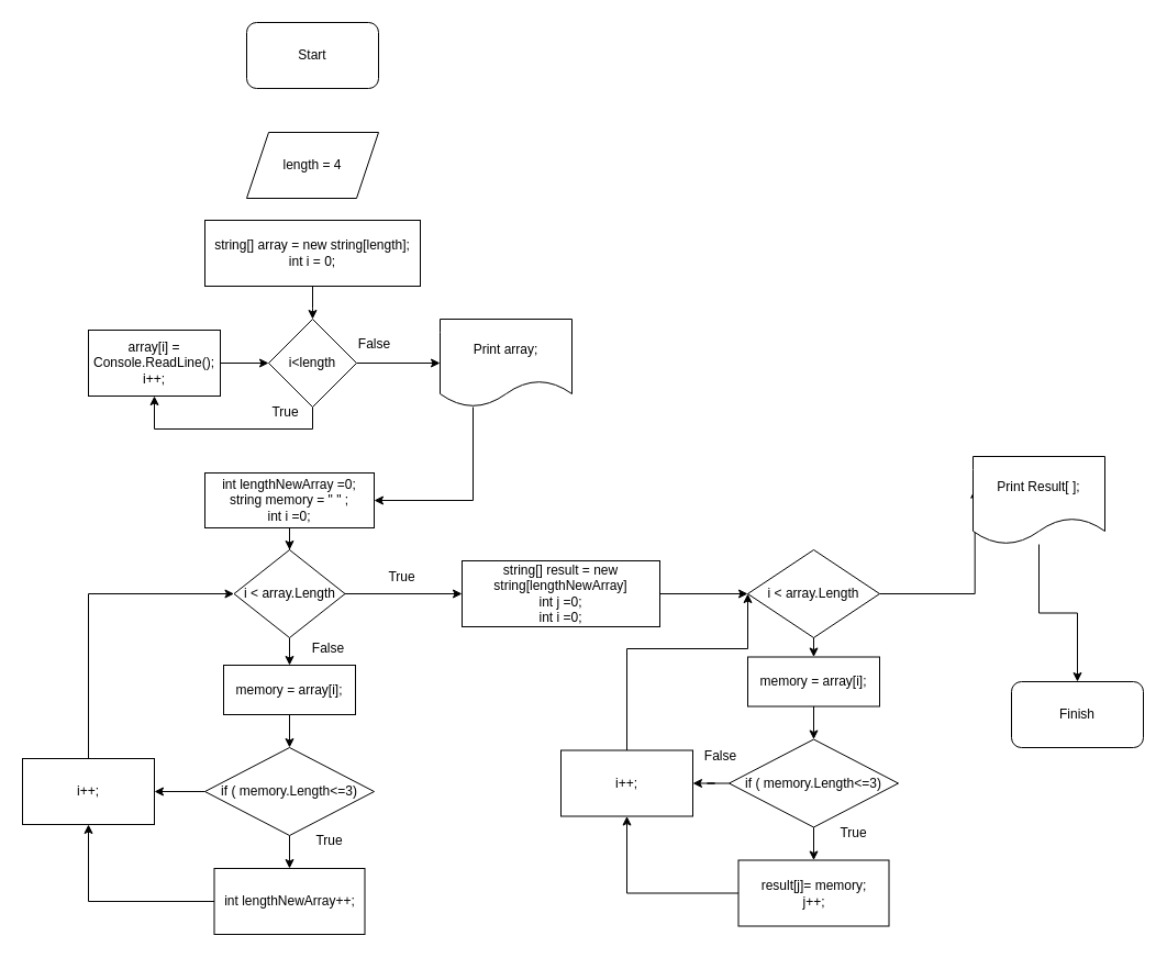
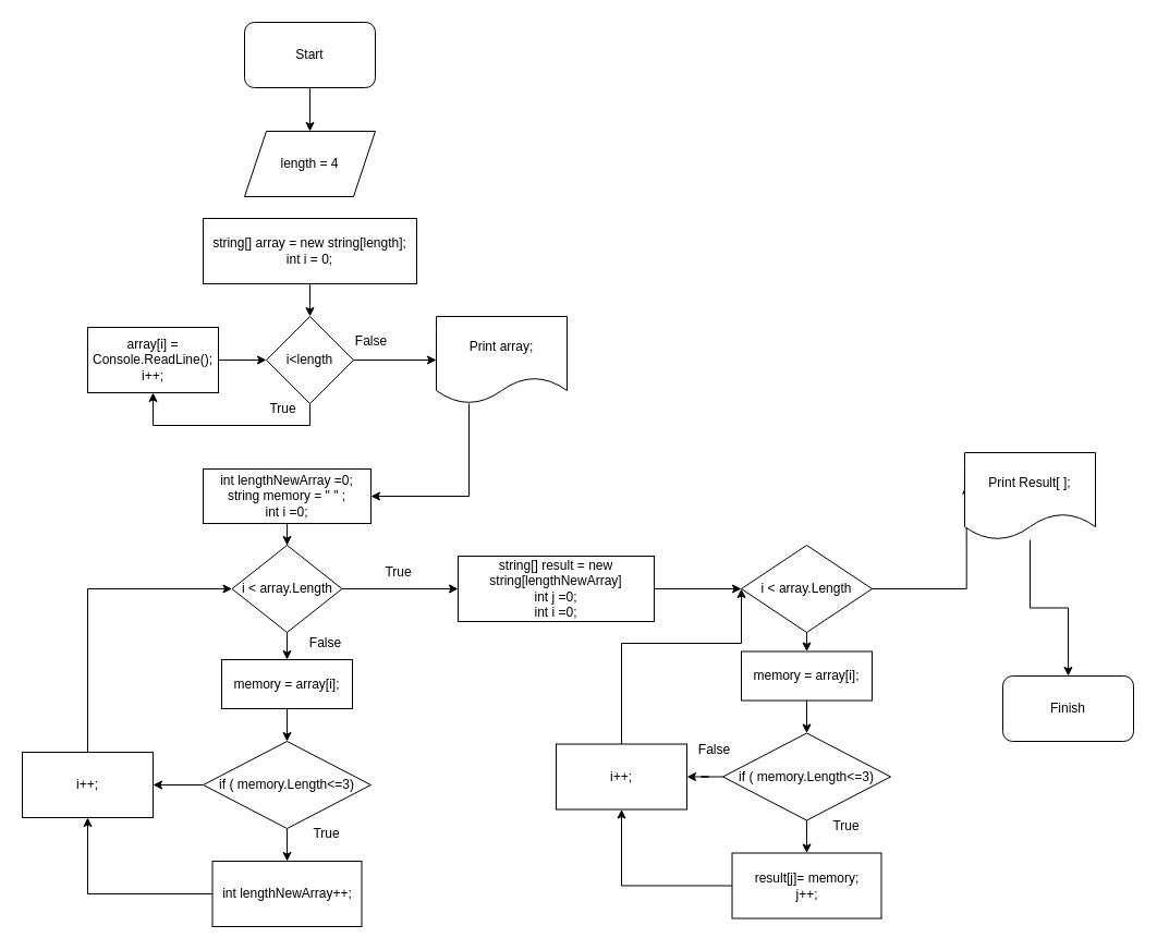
  <mxCell id="0" />
  <mxCell id="1" parent="0" />
+ <mxCell id="2" value="" style="edgeStyle=orthogonalEdgeStyle;rounded=0;orthogonalLoop=1;jettySize=auto;html=1;" edge="1" parent="1" source="3" target="4"><mxGeometry relative="1" as="geometry" /></mxCell>
  <mxCell id="3" value="Start" style="rounded=1;whiteSpace=wrap;html=1;" vertex="1" parent="1"><mxGeometry x="224" width="120" height="60" as="geometry" y="20" /></mxCell>
  <mxCell id="4" value="length = 4&lt;br&gt;" style="shape=parallelogram;perimeter=parallelogramPerimeter;whiteSpace=wrap;html=1;fixedSize=1;" vertex="1" parent="1"><mxGeometry x="224" y="120" width="120" height="60" as="geometry" /></mxCell>
  <mxCell id="5" value="" style="edgeStyle=orthogonalEdgeStyle;rounded=0;orthogonalLoop=1;jettySize=auto;html=1;" edge="1" parent="1" source="6"><mxGeometry relative="1" as="geometry"><mxPoint x="284" y="290" as="targetPoint" /></mxGeometry></mxCell>
  <mxCell id="6" value="string[] array = new string[length];&lt;br&gt;int i = 0;" style="rounded=0;whiteSpace=wrap;html=1;" vertex="1" parent="1"><mxGeometry x="186" y="200" width="196" height="60" as="geometry" /></mxCell>
  <mxCell id="7" style="edgeStyle=orthogonalEdgeStyle;rounded=0;orthogonalLoop=1;jettySize=auto;html=1;entryX=0.5;entryY=1;entryDx=0;entryDy=0;" edge="1" parent="1" source="9" target="11"><mxGeometry relative="1" as="geometry"><Array as="points"><mxPoint x="284" y="390" /><mxPoint x="140" y="390" /></Array></mxGeometry></mxCell>
  <mxCell id="8" value="" style="edgeStyle=orthogonalEdgeStyle;rounded=0;orthogonalLoop=1;jettySize=auto;html=1;" edge="1" parent="1" source="9" target="15"><mxGeometry relative="1" as="geometry" /></mxCell>
  <mxCell id="9" value="i&amp;lt;length" style="rhombus;whiteSpace=wrap;html=1;" vertex="1" parent="1"><mxGeometry x="244" y="290" width="80" height="80" as="geometry" /></mxCell>
  <mxCell id="10" value="" style="edgeStyle=orthogonalEdgeStyle;rounded=0;orthogonalLoop=1;jettySize=auto;html=1;" edge="1" parent="1" source="11" target="9"><mxGeometry relative="1" as="geometry" /></mxCell>
  <mxCell id="11" value="array[i] = Console.ReadLine();&lt;br&gt;i++;" style="rounded=0;whiteSpace=wrap;html=1;" vertex="1" parent="1"><mxGeometry x="80" y="300" width="120" height="60" as="geometry" /></mxCell>
  <mxCell id="12" value="True" style="text;html=1;align=center;verticalAlign=middle;resizable=0;points=[];autosize=1;strokeColor=none;fillColor=none;" vertex="1" parent="1"><mxGeometry x="234" y="360" width="50" height="30" as="geometry" /></mxCell>
  <mxCell id="13" value="False" style="text;html=1;align=center;verticalAlign=middle;resizable=0;points=[];autosize=1;strokeColor=none;fillColor=none;" vertex="1" parent="1"><mxGeometry x="315" y="298" width="50" height="30" as="geometry" /></mxCell>
  <mxCell id="14" style="edgeStyle=orthogonalEdgeStyle;rounded=0;orthogonalLoop=1;jettySize=auto;html=1;entryX=1;entryY=0.5;entryDx=0;entryDy=0;" edge="1" parent="1" source="15" target="17"><mxGeometry relative="1" as="geometry"><Array as="points"><mxPoint x="430" y="455" /></Array></mxGeometry></mxCell>
  <mxCell id="15" value="Print array;" style="shape=document;whiteSpace=wrap;html=1;boundedLbl=1;" vertex="1" parent="1"><mxGeometry x="400" y="290" width="120" height="80" as="geometry" /></mxCell>
  <mxCell id="16" value="" style="edgeStyle=orthogonalEdgeStyle;rounded=0;orthogonalLoop=1;jettySize=auto;html=1;" edge="1" parent="1" source="17" target="20"><mxGeometry relative="1" as="geometry" /></mxCell>
  <mxCell id="17" value="int lengthNewArray =0;&lt;br&gt;string memory = &quot; &quot; ;&lt;br&gt;int i =0;" style="rounded=0;whiteSpace=wrap;html=1;" vertex="1" parent="1"><mxGeometry x="186" y="430" width="154" height="50" as="geometry" /></mxCell>
  <mxCell id="18" value="" style="edgeStyle=orthogonalEdgeStyle;rounded=0;orthogonalLoop=1;jettySize=auto;html=1;" edge="1" parent="1" source="20" target="22"><mxGeometry relative="1" as="geometry" /></mxCell>
  <mxCell id="19" value="" style="edgeStyle=orthogonalEdgeStyle;rounded=0;orthogonalLoop=1;jettySize=auto;html=1;entryX=0;entryY=0.5;entryDx=0;entryDy=0;" edge="1" parent="1" source="20" target="35"><mxGeometry relative="1" as="geometry" /></mxCell>
  <mxCell id="20" value="i &amp;lt; array.Length" style="rhombus;whiteSpace=wrap;html=1;" vertex="1" parent="1"><mxGeometry x="212.5" y="500" width="101" height="80" as="geometry" /></mxCell>
  <mxCell id="21" value="" style="edgeStyle=orthogonalEdgeStyle;rounded=0;orthogonalLoop=1;jettySize=auto;html=1;" edge="1" parent="1" source="22" target="26"><mxGeometry relative="1" as="geometry" /></mxCell>
  <mxCell id="22" value="memory = array[i];&lt;br&gt;" style="rounded=0;whiteSpace=wrap;html=1;" vertex="1" parent="1"><mxGeometry x="203" y="605" width="120" height="45" as="geometry" /></mxCell>
  <mxCell id="23" value="True" style="text;html=1;align=center;verticalAlign=middle;resizable=0;points=[];autosize=1;strokeColor=none;fillColor=none;" vertex="1" parent="1"><mxGeometry x="274" y="750" width="50" height="30" as="geometry" /></mxCell>
  <mxCell id="24" value="False" style="text;html=1;align=center;verticalAlign=middle;resizable=0;points=[];autosize=1;strokeColor=none;fillColor=none;" vertex="1" parent="1"><mxGeometry x="630" y="672.5" width="50" height="30" as="geometry" /></mxCell>
  <mxCell id="25" value="" style="edgeStyle=orthogonalEdgeStyle;rounded=0;orthogonalLoop=1;jettySize=auto;html=1;" edge="1" parent="1" source="26" target="28"><mxGeometry relative="1" as="geometry" /></mxCell>
  <mxCell id="26" value="if ( memory.Length&amp;lt;=3)" style="rhombus;whiteSpace=wrap;html=1;" vertex="1" parent="1"><mxGeometry x="186" y="680" width="154" height="80" as="geometry" /></mxCell>
  <mxCell id="27" style="edgeStyle=orthogonalEdgeStyle;rounded=0;orthogonalLoop=1;jettySize=auto;html=1;entryX=0.5;entryY=1;entryDx=0;entryDy=0;" edge="1" parent="1" source="28" target="30"><mxGeometry relative="1" as="geometry" /></mxCell>
  <mxCell id="28" value="int lengthNewArray++;" style="rounded=0;whiteSpace=wrap;html=1;" vertex="1" parent="1"><mxGeometry x="194.5" y="790" width="137" height="60" as="geometry" /></mxCell>
  <mxCell id="29" style="edgeStyle=orthogonalEdgeStyle;rounded=0;orthogonalLoop=1;jettySize=auto;html=1;entryX=0;entryY=0.5;entryDx=0;entryDy=0;" edge="1" parent="1" source="30" target="20"><mxGeometry relative="1" as="geometry"><Array as="points"><mxPoint x="80" y="540" /></Array></mxGeometry></mxCell>
  <mxCell id="30" value="i++;" style="rounded=0;whiteSpace=wrap;html=1;" vertex="1" parent="1"><mxGeometry x="20" y="690" width="120" height="60" as="geometry" /></mxCell>
  <mxCell id="31" value="" style="endArrow=classic;html=1;rounded=0;exitX=0;exitY=0.5;exitDx=0;exitDy=0;entryX=1;entryY=0.5;entryDx=0;entryDy=0;" edge="1" parent="1" source="26" target="30"><mxGeometry width="50" height="50" relative="1" as="geometry"><mxPoint x="340" y="630" as="sourcePoint" /><mxPoint x="390" y="580" as="targetPoint" /></mxGeometry></mxCell>
  <mxCell id="32" value="False" style="text;html=1;align=center;verticalAlign=middle;resizable=0;points=[];autosize=1;strokeColor=none;fillColor=none;" vertex="1" parent="1"><mxGeometry x="273" y="575" width="50" height="30" as="geometry" /></mxCell>
  <mxCell id="33" value="True" style="text;html=1;align=center;verticalAlign=middle;resizable=0;points=[];autosize=1;strokeColor=none;fillColor=none;" vertex="1" parent="1"><mxGeometry x="340" y="510" width="50" height="30" as="geometry" /></mxCell>
  <mxCell id="34" value="" style="edgeStyle=orthogonalEdgeStyle;rounded=0;orthogonalLoop=1;jettySize=auto;html=1;" edge="1" parent="1" source="35" target="37"><mxGeometry relative="1" as="geometry" /></mxCell>
  <mxCell id="35" value="string[] result = new string[lengthNewArray]&lt;br&gt;int j =0;&lt;br&gt;int i =0;" style="rounded=0;whiteSpace=wrap;html=1;" vertex="1" parent="1"><mxGeometry x="420" y="510" width="180" height="60" as="geometry" /></mxCell>
  <mxCell id="36" style="edgeStyle=orthogonalEdgeStyle;rounded=0;orthogonalLoop=1;jettySize=auto;html=1;entryX=0.014;entryY=0.371;entryDx=0;entryDy=0;entryPerimeter=0;" edge="1" parent="1" source="37" target="50"><mxGeometry relative="1" as="geometry" /></mxCell>
  <mxCell id="37" value="i &amp;lt; array.Length" style="rhombus;whiteSpace=wrap;html=1;" vertex="1" parent="1"><mxGeometry x="680" y="500" width="120" height="80" as="geometry" /></mxCell>
  <mxCell id="38" value="" style="edgeStyle=orthogonalEdgeStyle;rounded=0;orthogonalLoop=1;jettySize=auto;html=1;" edge="1" parent="1" source="39" target="43"><mxGeometry relative="1" as="geometry" /></mxCell>
  <mxCell id="39" value="memory = array[i];&lt;br&gt;" style="rounded=0;whiteSpace=wrap;html=1;" vertex="1" parent="1"><mxGeometry x="680" y="597.5" width="120" height="45" as="geometry" /></mxCell>
  <mxCell id="40" value="True" style="text;html=1;align=center;verticalAlign=middle;resizable=0;points=[];autosize=1;strokeColor=none;fillColor=none;" vertex="1" parent="1"><mxGeometry x="751" y="742.5" width="50" height="30" as="geometry" /></mxCell>
  <mxCell id="41" value="" style="edgeStyle=orthogonalEdgeStyle;rounded=0;orthogonalLoop=1;jettySize=auto;html=1;" edge="1" parent="1" source="43" target="45"><mxGeometry relative="1" as="geometry" /></mxCell>
  <mxCell id="42" value="" style="edgeStyle=orthogonalEdgeStyle;rounded=0;orthogonalLoop=1;jettySize=auto;html=1;" edge="1" parent="1" source="43" target="47"><mxGeometry relative="1" as="geometry" /></mxCell>
  <mxCell id="43" value="if ( memory.Length&amp;lt;=3)" style="rhombus;whiteSpace=wrap;html=1;" vertex="1" parent="1"><mxGeometry x="663" y="672.5" width="154" height="80" as="geometry" /></mxCell>
  <mxCell id="44" style="edgeStyle=orthogonalEdgeStyle;rounded=0;orthogonalLoop=1;jettySize=auto;html=1;entryX=0.5;entryY=1;entryDx=0;entryDy=0;" edge="1" parent="1" source="45" target="47"><mxGeometry relative="1" as="geometry" /></mxCell>
  <mxCell id="45" value="result[j]= memory;&lt;br&gt;j++;" style="rounded=0;whiteSpace=wrap;html=1;" vertex="1" parent="1"><mxGeometry x="671.5" y="782.5" width="137" height="60" as="geometry" /></mxCell>
  <mxCell id="46" style="edgeStyle=orthogonalEdgeStyle;rounded=0;orthogonalLoop=1;jettySize=auto;html=1;entryX=0;entryY=0.5;entryDx=0;entryDy=0;" edge="1" parent="1" source="47" target="37"><mxGeometry relative="1" as="geometry"><Array as="points"><mxPoint x="570" y="590" /><mxPoint x="680" y="590" /></Array></mxGeometry></mxCell>
  <mxCell id="47" value="i++;" style="rounded=0;whiteSpace=wrap;html=1;" vertex="1" parent="1"><mxGeometry x="510" y="682.5" width="120" height="60" as="geometry" /></mxCell>
  <mxCell id="48" value="" style="endArrow=classic;html=1;rounded=0;" edge="1" parent="1" target="39"><mxGeometry width="50" height="50" relative="1" as="geometry"><mxPoint x="740" y="580" as="sourcePoint" /><mxPoint x="790" y="530" as="targetPoint" /></mxGeometry></mxCell>
  <mxCell id="49" value="" style="edgeStyle=orthogonalEdgeStyle;rounded=0;orthogonalLoop=1;jettySize=auto;html=1;" edge="1" parent="1" source="50" target="51"><mxGeometry relative="1" as="geometry" /></mxCell>
  <mxCell id="50" value="Print Result[ ];" style="shape=document;whiteSpace=wrap;html=1;boundedLbl=1;" vertex="1" parent="1"><mxGeometry x="885" y="415" width="120" height="80" as="geometry" /></mxCell>
  <mxCell id="51" value="Finish" style="rounded=1;whiteSpace=wrap;html=1;" vertex="1" parent="1"><mxGeometry x="920" y="620" width="120" height="60" as="geometry" /></mxCell>
